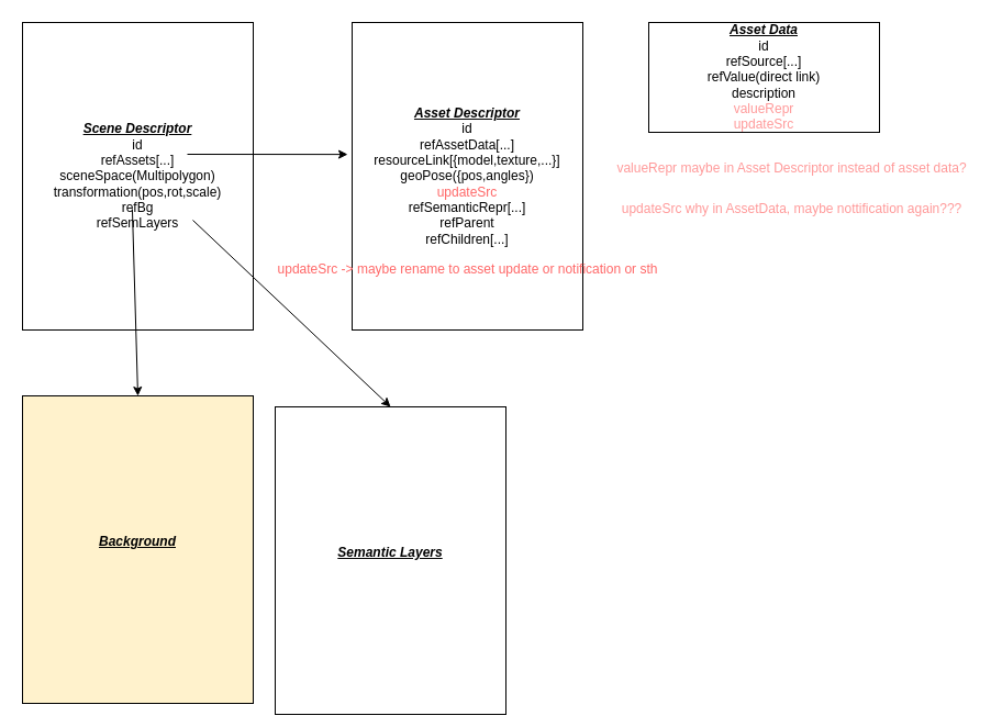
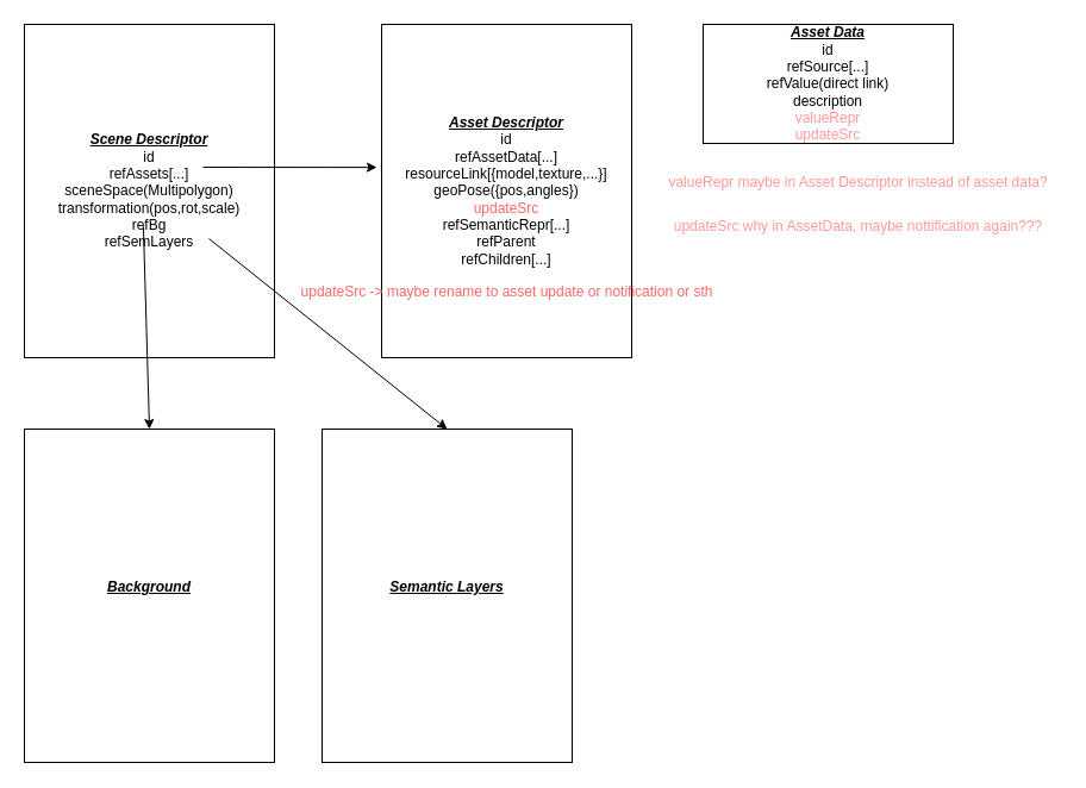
  <mxCell id="0" />
  <mxCell id="1" parent="0" />
  <mxCell id="2" value="&lt;b&gt;&lt;i&gt;&lt;u&gt;Scene Descriptor&lt;/u&gt;&lt;/i&gt;&lt;/b&gt;&lt;div&gt;id&lt;/div&gt;&lt;div&gt;refAssets[...]&lt;/div&gt;&lt;div&gt;sceneSpace(Multipolygon)&lt;/div&gt;&lt;div&gt;&lt;span style=&quot;background-color: transparent;&quot;&gt;transformation(pos,rot,scale)&lt;/span&gt;&lt;/div&gt;&lt;div&gt;&lt;span style=&quot;background-color: transparent;&quot;&gt;refBg&lt;/span&gt;&lt;/div&gt;&lt;div&gt;&lt;span style=&quot;background-color: transparent;&quot;&gt;refSemLayers&lt;/span&gt;&lt;/div&gt;" style="rounded=0;whiteSpace=wrap;html=1;" parent="1" vertex="1"><mxGeometry x="20" y="20" width="210" height="280" as="geometry" /></mxCell>
  <mxCell id="3" value="&lt;b&gt;&lt;i&gt;&lt;u&gt;Asset Descriptor&lt;/u&gt;&lt;/i&gt;&lt;/b&gt;&lt;div&gt;id&lt;/div&gt;&lt;div&gt;refAssetData[...]&lt;/div&gt;&lt;div&gt;resourceLink[{model,texture,...}]&lt;/div&gt;&lt;div&gt;geoPose({pos,angles})&lt;/div&gt;&lt;div&gt;&lt;font style=&quot;color: rgb(255, 102, 102);&quot;&gt;updateSrc&lt;/font&gt;&lt;/div&gt;&lt;div&gt;&lt;font&gt;refSemanticRepr[...]&lt;/font&gt;&lt;/div&gt;&lt;div&gt;&lt;font&gt;refParent&lt;/font&gt;&lt;/div&gt;&lt;div&gt;&lt;font&gt;refChildren[...]&lt;/font&gt;&lt;/div&gt;" style="rounded=0;whiteSpace=wrap;html=1;" parent="1" vertex="1"><mxGeometry x="320" y="20" width="210" height="280" as="geometry" /></mxCell>
  <mxCell id="4" value="&lt;b&gt;&lt;i&gt;&lt;u&gt;Asset Data&lt;/u&gt;&lt;/i&gt;&lt;/b&gt;&lt;div&gt;id&lt;/div&gt;&lt;div&gt;refSource[...]&lt;/div&gt;&lt;div&gt;refValue(direct link)&lt;/div&gt;&lt;div&gt;description&lt;/div&gt;&lt;div&gt;&lt;font style=&quot;color: rgb(255, 153, 153);&quot;&gt;valueRepr&lt;/font&gt;&lt;/div&gt;&lt;div&gt;&lt;font style=&quot;color: rgb(255, 153, 153);&quot;&gt;updateSrc&lt;/font&gt;&lt;/div&gt;" style="rounded=0;whiteSpace=wrap;html=1;" parent="1" vertex="1"><mxGeometry x="590" y="20" width="210" height="100" as="geometry" /></mxCell>
- <mxCell id="5" value="&lt;b&gt;&lt;i&gt;&lt;u&gt;Background&lt;/u&gt;&lt;/i&gt;&lt;/b&gt;&lt;div&gt;&lt;br&gt;&lt;/div&gt;" style="rounded=0;whiteSpace=wrap;html=1;fillColor=#fff2cc;" parent="1" vertex="1"><mxGeometry x="20" y="360" width="210" height="280" as="geometry" /></mxCell>
- <mxCell id="6" value="&lt;b&gt;&lt;i&gt;&lt;u&gt;Semantic Layers&lt;/u&gt;&lt;/i&gt;&lt;/b&gt;&lt;div&gt;&lt;br&gt;&lt;/div&gt;" style="rounded=0;whiteSpace=wrap;html=1;" parent="1" vertex="1"><mxGeometry x="250" y="370" width="210" height="280" as="geometry" /></mxCell>
+ <mxCell id="5" value="&lt;b&gt;&lt;i&gt;&lt;u&gt;Background&lt;/u&gt;&lt;/i&gt;&lt;/b&gt;&lt;div&gt;&lt;br&gt;&lt;/div&gt;" style="rounded=0;whiteSpace=wrap;html=1;" parent="1" vertex="1"><mxGeometry x="20" y="360" width="210" height="280" as="geometry" /></mxCell>
+ <mxCell id="6" value="&lt;b&gt;&lt;i&gt;&lt;u&gt;Semantic Layers&lt;/u&gt;&lt;/i&gt;&lt;/b&gt;&lt;div&gt;&lt;br&gt;&lt;/div&gt;" style="rounded=0;whiteSpace=wrap;html=1;" parent="1" vertex="1"><mxGeometry x="270" y="360" width="210" height="280" as="geometry" /></mxCell>
  <mxCell id="7" value="" style="endArrow=classic;html=1;entryX=-0.019;entryY=0.429;entryDx=0;entryDy=0;entryPerimeter=0;" parent="1" target="3" edge="1"><mxGeometry width="50" height="50" relative="1" as="geometry"><mxPoint x="170" y="140" as="sourcePoint" /><mxPoint x="300" y="150" as="targetPoint" /></mxGeometry></mxCell>
  <mxCell id="8" value="" style="endArrow=classic;html=1;entryX=0.5;entryY=0;entryDx=0;entryDy=0;exitX=0.476;exitY=0.607;exitDx=0;exitDy=0;exitPerimeter=0;" parent="1" target="5" edge="1" source="2"><mxGeometry width="50" height="50" relative="1" as="geometry"><mxPoint x="180" y="180" as="sourcePoint" /><mxPoint x="420" y="270" as="targetPoint" /></mxGeometry></mxCell>
  <mxCell id="9" value="" style="endArrow=classic;html=1;entryX=0.5;entryY=0;entryDx=0;entryDy=0;" parent="1" target="6" edge="1"><mxGeometry width="50" height="50" relative="1" as="geometry"><mxPoint x="175" y="200" as="sourcePoint" /><mxPoint x="270" y="288.35" as="targetPoint" /></mxGeometry></mxCell>
  <mxCell id="10" value="&lt;font style=&quot;color: rgb(255, 102, 102);&quot;&gt;updateSrc -&amp;gt; maybe rename to asset update or notification or sth&lt;/font&gt;" style="text;html=1;align=center;verticalAlign=middle;resizable=0;points=[];autosize=1;strokeColor=none;fillColor=none;" vertex="1" parent="1"><mxGeometry x="240" y="230" width="370" height="30" as="geometry" /></mxCell>
  <mxCell id="11" value="&lt;font style=&quot;color: rgb(255, 153, 153);&quot;&gt;valueRepr maybe in Asset Descriptor instead of asset data?&lt;/font&gt;&lt;div&gt;&lt;br&gt;&lt;/div&gt;" style="text;html=1;align=center;verticalAlign=middle;resizable=0;points=[];autosize=1;strokeColor=none;fillColor=none;" vertex="1" parent="1"><mxGeometry x="550" y="140" width="340" height="40" as="geometry" /></mxCell>
  <mxCell id="12" value="&lt;div&gt;&lt;font color=&quot;#ff9999&quot;&gt;updateSrc why in AssetData, maybe nottification again???&lt;/font&gt;&lt;/div&gt;" style="text;html=1;align=center;verticalAlign=middle;resizable=0;points=[];autosize=1;strokeColor=none;fillColor=none;" vertex="1" parent="1"><mxGeometry x="555" y="175" width="330" height="30" as="geometry" /></mxCell>
